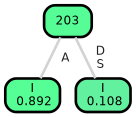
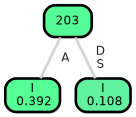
  graph {
    ranksep="0 equally"
    splines=straight
    node [color=black fontcolor=black fontname=helvetica penwidth=3 shape=box style="filled, rounded"]
    edge [color=lightgray fontcolor=grey14 fontname=helvetica fontweight=bold penwidth=3]
-   n1 [fillcolor="#55ff96" label="I\n 0.892"]
+   n1 [fillcolor="#55ff96" label="I\n 0.392"]
    n2 [fillcolor="#56fd96" label=203]
    n3 [fillcolor="#62f19e" label="I\n 0.108"]
    subgraph sub_1 {
      rank=same
    }
    n2 -- n1 [label=" A"]
    n2 -- n3 [label=" D\n S"]
  }
